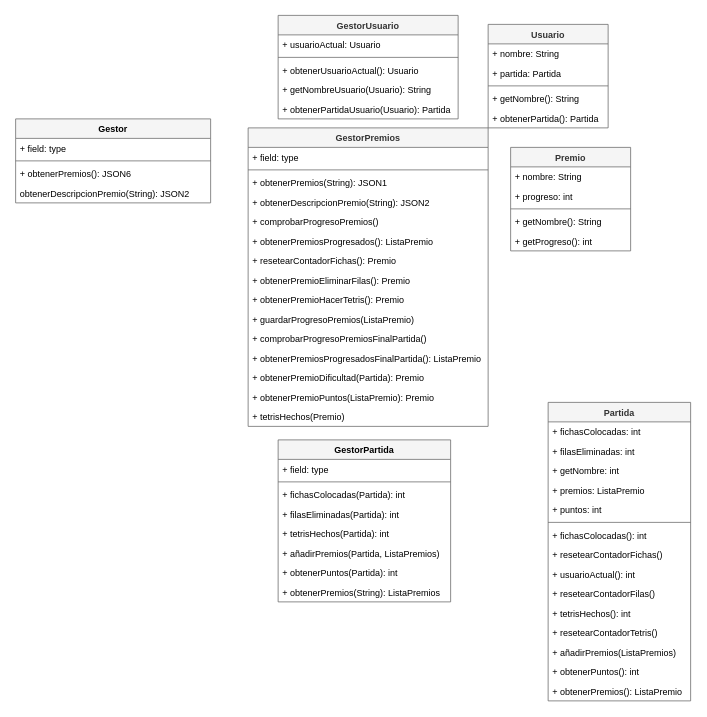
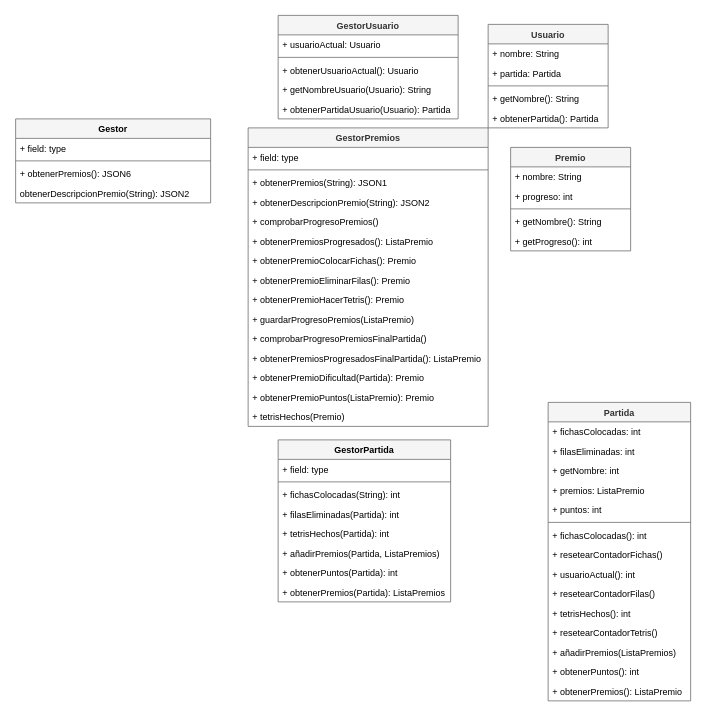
  <mxCell id="0" />
  <mxCell id="1" parent="0" />
  <mxCell id="2" value="Usuario" style="swimlane;fontStyle=1;align=center;verticalAlign=top;childLayout=stackLayout;horizontal=1;startSize=26;horizontalStack=0;resizeParent=1;resizeParentMax=0;resizeLast=0;collapsible=1;marginBottom=0;fillColor=#f5f5f5;fontColor=#333333;strokeColor=#666666;" vertex="1" parent="1"><mxGeometry x="650" y="32" width="160" height="138" as="geometry" /></mxCell>
  <mxCell id="3" value="+ nombre: String" style="text;strokeColor=none;fillColor=none;align=left;verticalAlign=top;spacingLeft=4;spacingRight=4;overflow=hidden;rotatable=0;points=[[0,0.5],[1,0.5]];portConstraint=eastwest;fontColor=#000000;" vertex="1" parent="2"><mxGeometry y="26" width="160" height="26" as="geometry" /></mxCell>
  <mxCell id="4" value="+ partida: Partida" style="text;strokeColor=none;fillColor=none;align=left;verticalAlign=top;spacingLeft=4;spacingRight=4;overflow=hidden;rotatable=0;points=[[0,0.5],[1,0.5]];portConstraint=eastwest;fontColor=#000000;" vertex="1" parent="2"><mxGeometry y="52" width="160" height="26" as="geometry" /></mxCell>
  <mxCell id="5" value="" style="line;strokeWidth=1;fillColor=#f5f5f5;align=left;verticalAlign=middle;spacingTop=-1;spacingLeft=3;spacingRight=3;rotatable=0;labelPosition=right;points=[];portConstraint=eastwest;fontColor=#333333;strokeColor=#666666;" vertex="1" parent="2"><mxGeometry y="78" width="160" height="8" as="geometry" /></mxCell>
  <mxCell id="6" value="+ getNombre(): String" style="text;strokeColor=none;fillColor=none;align=left;verticalAlign=top;spacingLeft=4;spacingRight=4;overflow=hidden;rotatable=0;points=[[0,0.5],[1,0.5]];portConstraint=eastwest;fontColor=#000000;" vertex="1" parent="2"><mxGeometry y="86" width="160" height="26" as="geometry" /></mxCell>
  <mxCell id="7" value="+ obtenerPartida(): Partida" style="text;strokeColor=none;fillColor=none;align=left;verticalAlign=top;spacingLeft=4;spacingRight=4;overflow=hidden;rotatable=0;points=[[0,0.5],[1,0.5]];portConstraint=eastwest;fontColor=#000000;" vertex="1" parent="2"><mxGeometry y="112" width="160" height="26" as="geometry" /></mxCell>
  <mxCell id="8" value="GestorUsuario" style="swimlane;fontStyle=1;align=center;verticalAlign=top;childLayout=stackLayout;horizontal=1;startSize=26;horizontalStack=0;resizeParent=1;resizeParentMax=0;resizeLast=0;collapsible=1;marginBottom=0;fillColor=#f5f5f5;fontColor=#333333;strokeColor=#666666;" vertex="1" parent="1"><mxGeometry x="370" y="20" width="240" height="138" as="geometry" /></mxCell>
  <mxCell id="9" value="+ usuarioActual: Usuario" style="text;strokeColor=none;fillColor=none;align=left;verticalAlign=top;spacingLeft=4;spacingRight=4;overflow=hidden;rotatable=0;points=[[0,0.5],[1,0.5]];portConstraint=eastwest;fontColor=#000000;" vertex="1" parent="8"><mxGeometry y="26" width="240" height="26" as="geometry" /></mxCell>
  <mxCell id="10" value="" style="line;strokeWidth=1;fillColor=#f5f5f5;align=left;verticalAlign=middle;spacingTop=-1;spacingLeft=3;spacingRight=3;rotatable=0;labelPosition=right;points=[];portConstraint=eastwest;fontColor=#333333;strokeColor=#666666;" vertex="1" parent="8"><mxGeometry y="52" width="240" height="8" as="geometry" /></mxCell>
  <mxCell id="11" value="+ obtenerUsuarioActual(): Usuario" style="text;strokeColor=none;fillColor=none;align=left;verticalAlign=top;spacingLeft=4;spacingRight=4;overflow=hidden;rotatable=0;points=[[0,0.5],[1,0.5]];portConstraint=eastwest;fontColor=#000000;" vertex="1" parent="8"><mxGeometry y="60" width="240" height="26" as="geometry" /></mxCell>
  <mxCell id="12" value="+ getNombreUsuario(Usuario): String" style="text;strokeColor=none;fillColor=none;align=left;verticalAlign=top;spacingLeft=4;spacingRight=4;overflow=hidden;rotatable=0;points=[[0,0.5],[1,0.5]];portConstraint=eastwest;fontColor=#000000;" vertex="1" parent="8"><mxGeometry y="86" width="240" height="26" as="geometry" /></mxCell>
  <mxCell id="13" value="+ obtenerPartidaUsuario(Usuario): Partida" style="text;strokeColor=none;fillColor=none;align=left;verticalAlign=top;spacingLeft=4;spacingRight=4;overflow=hidden;rotatable=0;points=[[0,0.5],[1,0.5]];portConstraint=eastwest;fontColor=#000000;" vertex="1" parent="8"><mxGeometry y="112" width="240" height="26" as="geometry" /></mxCell>
  <mxCell id="14" value="Gestor" style="swimlane;fontStyle=1;align=center;verticalAlign=top;childLayout=stackLayout;horizontal=1;startSize=26;horizontalStack=0;resizeParent=1;resizeParentMax=0;resizeLast=0;collapsible=1;marginBottom=0;fillColor=#f5f5f5;fontColor=#000000;strokeColor=#666666;" vertex="1" parent="1"><mxGeometry x="20" y="158" width="260" height="112" as="geometry" /></mxCell>
  <mxCell id="15" value="+ field: type" style="text;strokeColor=none;fillColor=none;align=left;verticalAlign=top;spacingLeft=4;spacingRight=4;overflow=hidden;rotatable=0;points=[[0,0.5],[1,0.5]];portConstraint=eastwest;fontColor=#000000;" vertex="1" parent="14"><mxGeometry y="26" width="260" height="26" as="geometry" /></mxCell>
  <mxCell id="16" value="" style="line;strokeWidth=1;fillColor=#f5f5f5;align=left;verticalAlign=middle;spacingTop=-1;spacingLeft=3;spacingRight=3;rotatable=0;labelPosition=right;points=[];portConstraint=eastwest;fontColor=#333333;strokeColor=#666666;" vertex="1" parent="14"><mxGeometry y="52" width="260" height="8" as="geometry" /></mxCell>
  <mxCell id="17" value="+ obtenerPremios(): JSON6" style="text;strokeColor=none;fillColor=none;align=left;verticalAlign=top;spacingLeft=4;spacingRight=4;overflow=hidden;rotatable=0;points=[[0,0.5],[1,0.5]];portConstraint=eastwest;fontColor=#000000;" vertex="1" parent="14"><mxGeometry y="60" width="260" height="26" as="geometry" /></mxCell>
  <mxCell id="18" value="obtenerDescripcionPremio(String): JSON2" style="text;strokeColor=none;fillColor=none;align=left;verticalAlign=top;spacingLeft=4;spacingRight=4;overflow=hidden;rotatable=0;points=[[0,0.5],[1,0.5]];portConstraint=eastwest;fontColor=#000000;" vertex="1" parent="14"><mxGeometry y="86" width="260" height="26" as="geometry" /></mxCell>
  <mxCell id="19" value="GestorPremios" style="swimlane;fontStyle=1;align=center;verticalAlign=top;childLayout=stackLayout;horizontal=1;startSize=26;horizontalStack=0;resizeParent=1;resizeParentMax=0;resizeLast=0;collapsible=1;marginBottom=0;fillColor=#f5f5f5;fontColor=#333333;strokeColor=#666666;" vertex="1" parent="1"><mxGeometry x="330" y="170" width="320" height="398" as="geometry" /></mxCell>
  <mxCell id="20" value="+ field: type" style="text;strokeColor=none;fillColor=none;align=left;verticalAlign=top;spacingLeft=4;spacingRight=4;overflow=hidden;rotatable=0;points=[[0,0.5],[1,0.5]];portConstraint=eastwest;fontColor=#000000;" vertex="1" parent="19"><mxGeometry y="26" width="320" height="26" as="geometry" /></mxCell>
  <mxCell id="21" value="" style="line;strokeWidth=1;fillColor=#f5f5f5;align=left;verticalAlign=middle;spacingTop=-1;spacingLeft=3;spacingRight=3;rotatable=0;labelPosition=right;points=[];portConstraint=eastwest;fontColor=#333333;strokeColor=#666666;" vertex="1" parent="19"><mxGeometry y="52" width="320" height="8" as="geometry" /></mxCell>
  <mxCell id="22" value="+ obtenerPremios(String): JSON1" style="text;strokeColor=none;fillColor=none;align=left;verticalAlign=top;spacingLeft=4;spacingRight=4;overflow=hidden;rotatable=0;points=[[0,0.5],[1,0.5]];portConstraint=eastwest;fontColor=#000000;" vertex="1" parent="19"><mxGeometry y="60" width="320" height="26" as="geometry" /></mxCell>
  <mxCell id="23" value="+ obtenerDescripcionPremio(String): JSON2" style="text;strokeColor=none;fillColor=none;align=left;verticalAlign=top;spacingLeft=4;spacingRight=4;overflow=hidden;rotatable=0;points=[[0,0.5],[1,0.5]];portConstraint=eastwest;fontColor=#000000;" vertex="1" parent="19"><mxGeometry y="86" width="320" height="26" as="geometry" /></mxCell>
  <mxCell id="24" value="+ comprobarProgresoPremios()" style="text;strokeColor=none;fillColor=none;align=left;verticalAlign=top;spacingLeft=4;spacingRight=4;overflow=hidden;rotatable=0;points=[[0,0.5],[1,0.5]];portConstraint=eastwest;fontColor=#000000;" vertex="1" parent="19"><mxGeometry y="112" width="320" height="26" as="geometry" /></mxCell>
  <mxCell id="25" value="+ obtenerPremiosProgresados(): ListaPremio" style="text;strokeColor=none;fillColor=none;align=left;verticalAlign=top;spacingLeft=4;spacingRight=4;overflow=hidden;rotatable=0;points=[[0,0.5],[1,0.5]];portConstraint=eastwest;fontColor=#000000;" vertex="1" parent="19"><mxGeometry y="138" width="320" height="26" as="geometry" /></mxCell>
- <mxCell id="26" value="+ resetearContadorFichas(): Premio" style="text;strokeColor=none;fillColor=none;align=left;verticalAlign=top;spacingLeft=4;spacingRight=4;overflow=hidden;rotatable=0;points=[[0,0.5],[1,0.5]];portConstraint=eastwest;fontColor=#000000;" vertex="1" parent="19"><mxGeometry y="164" width="320" height="26" as="geometry" /></mxCell>
+ <mxCell id="26" value="+ obtenerPremioColocarFichas(): Premio" style="text;strokeColor=none;fillColor=none;align=left;verticalAlign=top;spacingLeft=4;spacingRight=4;overflow=hidden;rotatable=0;points=[[0,0.5],[1,0.5]];portConstraint=eastwest;fontColor=#000000;" vertex="1" parent="19"><mxGeometry y="164" width="320" height="26" as="geometry" /></mxCell>
  <mxCell id="27" value="+ obtenerPremioEliminarFilas(): Premio" style="text;strokeColor=none;fillColor=none;align=left;verticalAlign=top;spacingLeft=4;spacingRight=4;overflow=hidden;rotatable=0;points=[[0,0.5],[1,0.5]];portConstraint=eastwest;fontColor=#000000;" vertex="1" parent="19"><mxGeometry y="190" width="320" height="26" as="geometry" /></mxCell>
  <mxCell id="28" value="+ obtenerPremioHacerTetris(): Premio" style="text;strokeColor=none;fillColor=none;align=left;verticalAlign=top;spacingLeft=4;spacingRight=4;overflow=hidden;rotatable=0;points=[[0,0.5],[1,0.5]];portConstraint=eastwest;fontColor=#000000;" vertex="1" parent="19"><mxGeometry y="216" width="320" height="26" as="geometry" /></mxCell>
  <mxCell id="29" value="+ guardarProgresoPremios(ListaPremio)" style="text;strokeColor=none;fillColor=none;align=left;verticalAlign=top;spacingLeft=4;spacingRight=4;overflow=hidden;rotatable=0;points=[[0,0.5],[1,0.5]];portConstraint=eastwest;fontColor=#000000;" vertex="1" parent="19"><mxGeometry y="242" width="320" height="26" as="geometry" /></mxCell>
  <mxCell id="30" value="+ comprobarProgresoPremiosFinalPartida()" style="text;strokeColor=none;fillColor=none;align=left;verticalAlign=top;spacingLeft=4;spacingRight=4;overflow=hidden;rotatable=0;points=[[0,0.5],[1,0.5]];portConstraint=eastwest;fontColor=#000000;" vertex="1" parent="19"><mxGeometry y="268" width="320" height="26" as="geometry" /></mxCell>
  <mxCell id="31" value="+ obtenerPremiosProgresadosFinalPartida(): ListaPremio" style="text;strokeColor=none;fillColor=none;align=left;verticalAlign=top;spacingLeft=4;spacingRight=4;overflow=hidden;rotatable=0;points=[[0,0.5],[1,0.5]];portConstraint=eastwest;fontColor=#000000;" vertex="1" parent="19"><mxGeometry y="294" width="320" height="26" as="geometry" /></mxCell>
  <mxCell id="32" value="+ obtenerPremioDificultad(Partida): Premio" style="text;strokeColor=none;fillColor=none;align=left;verticalAlign=top;spacingLeft=4;spacingRight=4;overflow=hidden;rotatable=0;points=[[0,0.5],[1,0.5]];portConstraint=eastwest;fontColor=#000000;" vertex="1" parent="19"><mxGeometry y="320" width="320" height="26" as="geometry" /></mxCell>
  <mxCell id="33" value="+ obtenerPremioPuntos(ListaPremio): Premio" style="text;strokeColor=none;fillColor=none;align=left;verticalAlign=top;spacingLeft=4;spacingRight=4;overflow=hidden;rotatable=0;points=[[0,0.5],[1,0.5]];portConstraint=eastwest;fontColor=#000000;" vertex="1" parent="19"><mxGeometry y="346" width="320" height="26" as="geometry" /></mxCell>
  <mxCell id="34" value="+ tetrisHechos(Premio)" style="text;strokeColor=none;fillColor=none;align=left;verticalAlign=top;spacingLeft=4;spacingRight=4;overflow=hidden;rotatable=0;points=[[0,0.5],[1,0.5]];portConstraint=eastwest;fontColor=#000000;" vertex="1" parent="19"><mxGeometry y="372" width="320" height="26" as="geometry" /></mxCell>
  <mxCell id="35" value="Partida" style="swimlane;fontStyle=1;align=center;verticalAlign=top;childLayout=stackLayout;horizontal=1;startSize=26;horizontalStack=0;resizeParent=1;resizeParentMax=0;resizeLast=0;collapsible=1;marginBottom=0;fillColor=#f5f5f5;fontColor=#333333;strokeColor=#666666;" vertex="1" parent="1"><mxGeometry x="730" y="536" width="190" height="398" as="geometry" /></mxCell>
  <mxCell id="36" value="+ fichasColocadas: int" style="text;strokeColor=none;fillColor=none;align=left;verticalAlign=top;spacingLeft=4;spacingRight=4;overflow=hidden;rotatable=0;points=[[0,0.5],[1,0.5]];portConstraint=eastwest;fontColor=#000000;" vertex="1" parent="35"><mxGeometry y="26" width="190" height="26" as="geometry" /></mxCell>
  <mxCell id="37" value="+ filasEliminadas: int" style="text;strokeColor=none;fillColor=none;align=left;verticalAlign=top;spacingLeft=4;spacingRight=4;overflow=hidden;rotatable=0;points=[[0,0.5],[1,0.5]];portConstraint=eastwest;fontColor=#000000;" vertex="1" parent="35"><mxGeometry y="52" width="190" height="26" as="geometry" /></mxCell>
  <mxCell id="38" value="+ getNombre: int" style="text;strokeColor=none;fillColor=none;align=left;verticalAlign=top;spacingLeft=4;spacingRight=4;overflow=hidden;rotatable=0;points=[[0,0.5],[1,0.5]];portConstraint=eastwest;fontColor=#000000;" vertex="1" parent="35"><mxGeometry y="78" width="190" height="26" as="geometry" /></mxCell>
  <mxCell id="39" value="+ premios: ListaPremio" style="text;strokeColor=none;fillColor=none;align=left;verticalAlign=top;spacingLeft=4;spacingRight=4;overflow=hidden;rotatable=0;points=[[0,0.5],[1,0.5]];portConstraint=eastwest;fontColor=#000000;" vertex="1" parent="35"><mxGeometry y="104" width="190" height="26" as="geometry" /></mxCell>
  <mxCell id="40" value="+ puntos: int" style="text;strokeColor=none;fillColor=none;align=left;verticalAlign=top;spacingLeft=4;spacingRight=4;overflow=hidden;rotatable=0;points=[[0,0.5],[1,0.5]];portConstraint=eastwest;fontColor=#000000;" vertex="1" parent="35"><mxGeometry y="130" width="190" height="26" as="geometry" /></mxCell>
  <mxCell id="41" value="" style="line;strokeWidth=1;fillColor=#f5f5f5;align=left;verticalAlign=middle;spacingTop=-1;spacingLeft=3;spacingRight=3;rotatable=0;labelPosition=right;points=[];portConstraint=eastwest;fontColor=#333333;strokeColor=#666666;" vertex="1" parent="35"><mxGeometry y="156" width="190" height="8" as="geometry" /></mxCell>
  <mxCell id="42" value="+ fichasColocadas(): int" style="text;strokeColor=none;fillColor=none;align=left;verticalAlign=top;spacingLeft=4;spacingRight=4;overflow=hidden;rotatable=0;points=[[0,0.5],[1,0.5]];portConstraint=eastwest;fontColor=#000000;" vertex="1" parent="35"><mxGeometry y="164" width="190" height="26" as="geometry" /></mxCell>
  <mxCell id="43" value="+ resetearContadorFichas()" style="text;strokeColor=none;fillColor=none;align=left;verticalAlign=top;spacingLeft=4;spacingRight=4;overflow=hidden;rotatable=0;points=[[0,0.5],[1,0.5]];portConstraint=eastwest;fontColor=#000000;" vertex="1" parent="35"><mxGeometry y="190" width="190" height="26" as="geometry" /></mxCell>
  <mxCell id="44" value="+ usuarioActual(): int" style="text;strokeColor=none;fillColor=none;align=left;verticalAlign=top;spacingLeft=4;spacingRight=4;overflow=hidden;rotatable=0;points=[[0,0.5],[1,0.5]];portConstraint=eastwest;fontColor=#000000;" vertex="1" parent="35"><mxGeometry y="216" width="190" height="26" as="geometry" /></mxCell>
  <mxCell id="45" value="+ resetearContadorFilas()" style="text;strokeColor=none;fillColor=none;align=left;verticalAlign=top;spacingLeft=4;spacingRight=4;overflow=hidden;rotatable=0;points=[[0,0.5],[1,0.5]];portConstraint=eastwest;fontColor=#000000;" vertex="1" parent="35"><mxGeometry y="242" width="190" height="26" as="geometry" /></mxCell>
  <mxCell id="46" value="+ tetrisHechos(): int" style="text;strokeColor=none;fillColor=none;align=left;verticalAlign=top;spacingLeft=4;spacingRight=4;overflow=hidden;rotatable=0;points=[[0,0.5],[1,0.5]];portConstraint=eastwest;fontColor=#000000;" vertex="1" parent="35"><mxGeometry y="268" width="190" height="26" as="geometry" /></mxCell>
  <mxCell id="47" value="+ resetearContadorTetris()" style="text;strokeColor=none;fillColor=none;align=left;verticalAlign=top;spacingLeft=4;spacingRight=4;overflow=hidden;rotatable=0;points=[[0,0.5],[1,0.5]];portConstraint=eastwest;fontColor=#000000;" vertex="1" parent="35"><mxGeometry y="294" width="190" height="26" as="geometry" /></mxCell>
  <mxCell id="48" value="+ añadirPremios(ListaPremios)" style="text;strokeColor=none;fillColor=none;align=left;verticalAlign=top;spacingLeft=4;spacingRight=4;overflow=hidden;rotatable=0;points=[[0,0.5],[1,0.5]];portConstraint=eastwest;fontColor=#000000;" vertex="1" parent="35"><mxGeometry y="320" width="190" height="26" as="geometry" /></mxCell>
  <mxCell id="49" value="+ obtenerPuntos(): int" style="text;strokeColor=none;fillColor=none;align=left;verticalAlign=top;spacingLeft=4;spacingRight=4;overflow=hidden;rotatable=0;points=[[0,0.5],[1,0.5]];portConstraint=eastwest;fontColor=#000000;" vertex="1" parent="35"><mxGeometry y="346" width="190" height="26" as="geometry" /></mxCell>
  <mxCell id="50" value="+ obtenerPremios(): ListaPremio" style="text;strokeColor=none;fillColor=none;align=left;verticalAlign=top;spacingLeft=4;spacingRight=4;overflow=hidden;rotatable=0;points=[[0,0.5],[1,0.5]];portConstraint=eastwest;fontColor=#000000;" vertex="1" parent="35"><mxGeometry y="372" width="190" height="26" as="geometry" /></mxCell>
  <mxCell id="51" value="Premio" style="swimlane;fontStyle=1;align=center;verticalAlign=top;childLayout=stackLayout;horizontal=1;startSize=26;horizontalStack=0;resizeParent=1;resizeParentMax=0;resizeLast=0;collapsible=1;marginBottom=0;fillColor=#f5f5f5;fontColor=#333333;strokeColor=#666666;" vertex="1" parent="1"><mxGeometry x="680" y="196" width="160" height="138" as="geometry" /></mxCell>
  <mxCell id="52" value="+ nombre: String" style="text;strokeColor=none;fillColor=none;align=left;verticalAlign=top;spacingLeft=4;spacingRight=4;overflow=hidden;rotatable=0;points=[[0,0.5],[1,0.5]];portConstraint=eastwest;fontColor=#000000;" vertex="1" parent="51"><mxGeometry y="26" width="160" height="26" as="geometry" /></mxCell>
  <mxCell id="53" value="+ progreso: int" style="text;strokeColor=none;fillColor=none;align=left;verticalAlign=top;spacingLeft=4;spacingRight=4;overflow=hidden;rotatable=0;points=[[0,0.5],[1,0.5]];portConstraint=eastwest;fontColor=#000000;" vertex="1" parent="51"><mxGeometry y="52" width="160" height="26" as="geometry" /></mxCell>
  <mxCell id="54" value="" style="line;strokeWidth=1;fillColor=#f5f5f5;align=left;verticalAlign=middle;spacingTop=-1;spacingLeft=3;spacingRight=3;rotatable=0;labelPosition=right;points=[];portConstraint=eastwest;fontColor=#333333;strokeColor=#666666;" vertex="1" parent="51"><mxGeometry y="78" width="160" height="8" as="geometry" /></mxCell>
  <mxCell id="55" value="+ getNombre(): String" style="text;strokeColor=none;fillColor=none;align=left;verticalAlign=top;spacingLeft=4;spacingRight=4;overflow=hidden;rotatable=0;points=[[0,0.5],[1,0.5]];portConstraint=eastwest;fontColor=#000000;" vertex="1" parent="51"><mxGeometry y="86" width="160" height="26" as="geometry" /></mxCell>
  <mxCell id="56" value="+ getProgreso(): int" style="text;strokeColor=none;fillColor=none;align=left;verticalAlign=top;spacingLeft=4;spacingRight=4;overflow=hidden;rotatable=0;points=[[0,0.5],[1,0.5]];portConstraint=eastwest;fontColor=#000000;" vertex="1" parent="51"><mxGeometry y="112" width="160" height="26" as="geometry" /></mxCell>
  <mxCell id="57" value="GestorPartida" style="swimlane;fontStyle=1;align=center;verticalAlign=top;childLayout=stackLayout;horizontal=1;startSize=26;horizontalStack=0;resizeParent=1;resizeParentMax=0;resizeLast=0;collapsible=1;marginBottom=0;fillColor=#f5f5f5;fontColor=#000000;strokeColor=#666666;" vertex="1" parent="1"><mxGeometry x="370" y="586" width="230" height="216" as="geometry" /></mxCell>
  <mxCell id="58" value="+ field: type" style="text;strokeColor=none;fillColor=none;align=left;verticalAlign=top;spacingLeft=4;spacingRight=4;overflow=hidden;rotatable=0;points=[[0,0.5],[1,0.5]];portConstraint=eastwest;fontColor=#000000;" vertex="1" parent="57"><mxGeometry y="26" width="230" height="26" as="geometry" /></mxCell>
  <mxCell id="59" value="" style="line;strokeWidth=1;fillColor=#f5f5f5;align=left;verticalAlign=middle;spacingTop=-1;spacingLeft=3;spacingRight=3;rotatable=0;labelPosition=right;points=[];portConstraint=eastwest;fontColor=#333333;strokeColor=#666666;" vertex="1" parent="57"><mxGeometry y="52" width="230" height="8" as="geometry" /></mxCell>
- <mxCell id="60" value="+ fichasColocadas(Partida): int" style="text;strokeColor=none;fillColor=none;align=left;verticalAlign=top;spacingLeft=4;spacingRight=4;overflow=hidden;rotatable=0;points=[[0,0.5],[1,0.5]];portConstraint=eastwest;fontColor=#000000;" vertex="1" parent="57"><mxGeometry y="60" width="230" height="26" as="geometry" /></mxCell>
+ <mxCell id="60" value="+ fichasColocadas(String): int" style="text;strokeColor=none;fillColor=none;align=left;verticalAlign=top;spacingLeft=4;spacingRight=4;overflow=hidden;rotatable=0;points=[[0,0.5],[1,0.5]];portConstraint=eastwest;fontColor=#000000;" vertex="1" parent="57"><mxGeometry y="60" width="230" height="26" as="geometry" /></mxCell>
  <mxCell id="61" value="+ filasEliminadas(Partida): int" style="text;strokeColor=none;fillColor=none;align=left;verticalAlign=top;spacingLeft=4;spacingRight=4;overflow=hidden;rotatable=0;points=[[0,0.5],[1,0.5]];portConstraint=eastwest;fontColor=#000000;" vertex="1" parent="57"><mxGeometry y="86" width="230" height="26" as="geometry" /></mxCell>
  <mxCell id="62" value="+ tetrisHechos(Partida): int" style="text;strokeColor=none;fillColor=none;align=left;verticalAlign=top;spacingLeft=4;spacingRight=4;overflow=hidden;rotatable=0;points=[[0,0.5],[1,0.5]];portConstraint=eastwest;fontColor=#000000;" vertex="1" parent="57"><mxGeometry y="112" width="230" height="26" as="geometry" /></mxCell>
  <mxCell id="63" value="+ añadirPremios(Partida, ListaPremios)" style="text;strokeColor=none;fillColor=none;align=left;verticalAlign=top;spacingLeft=4;spacingRight=4;overflow=hidden;rotatable=0;points=[[0,0.5],[1,0.5]];portConstraint=eastwest;fontColor=#000000;" vertex="1" parent="57"><mxGeometry y="138" width="230" height="26" as="geometry" /></mxCell>
  <mxCell id="64" value="+ obtenerPuntos(Partida): int" style="text;strokeColor=none;fillColor=none;align=left;verticalAlign=top;spacingLeft=4;spacingRight=4;overflow=hidden;rotatable=0;points=[[0,0.5],[1,0.5]];portConstraint=eastwest;fontColor=#000000;" vertex="1" parent="57"><mxGeometry y="164" width="230" height="26" as="geometry" /></mxCell>
- <mxCell id="65" value="+ obtenerPremios(String): ListaPremios" style="text;strokeColor=none;fillColor=none;align=left;verticalAlign=top;spacingLeft=4;spacingRight=4;overflow=hidden;rotatable=0;points=[[0,0.5],[1,0.5]];portConstraint=eastwest;fontColor=#000000;" vertex="1" parent="57"><mxGeometry y="190" width="230" height="26" as="geometry" /></mxCell>
+ <mxCell id="65" value="+ obtenerPremios(Partida): ListaPremios" style="text;strokeColor=none;fillColor=none;align=left;verticalAlign=top;spacingLeft=4;spacingRight=4;overflow=hidden;rotatable=0;points=[[0,0.5],[1,0.5]];portConstraint=eastwest;fontColor=#000000;" vertex="1" parent="57"><mxGeometry y="190" width="230" height="26" as="geometry" /></mxCell>
